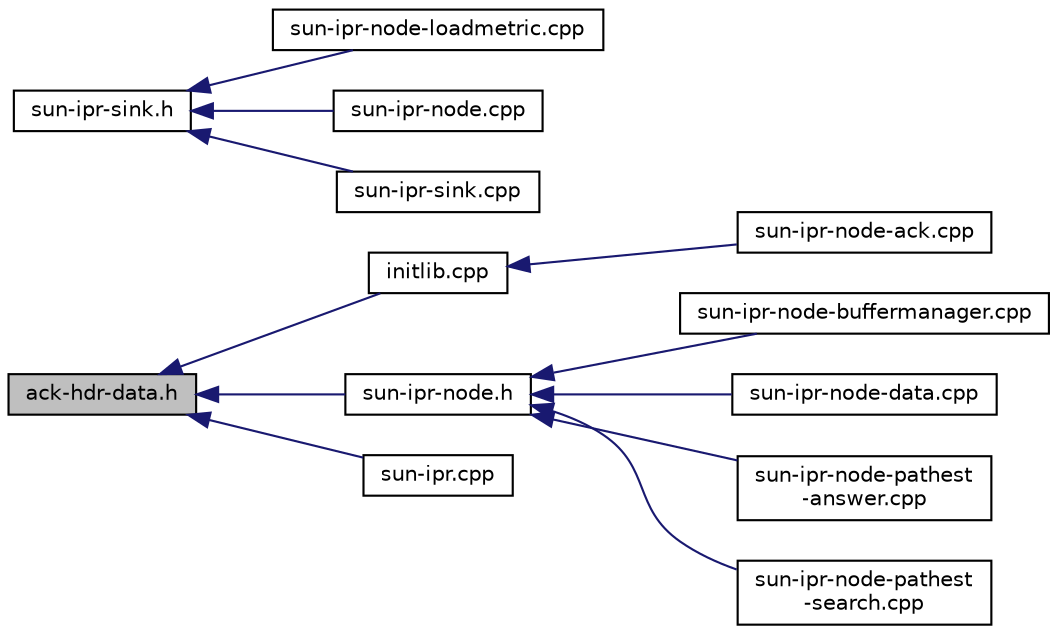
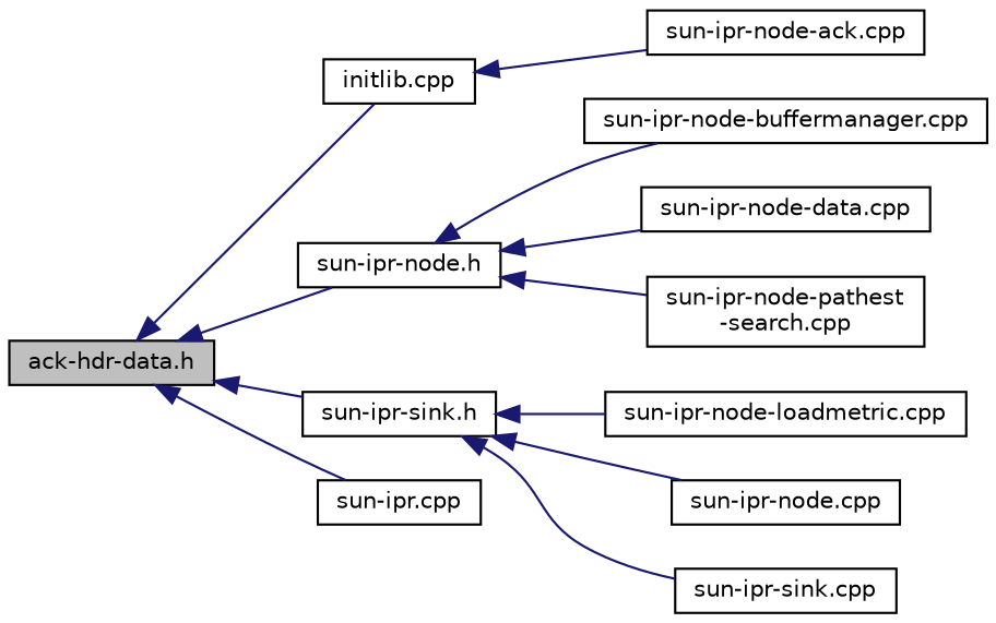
  digraph {
    rankdir=LR
    node [color=black fillcolor=white fontname=Helvetica fontsize=10 shape=record style=filled]
    edge [color=midnightblue dir=back fontname=Helvetica fontsize=10 labelfontname=Helvetica labelfontsize=10 style=solid]
    n1 [fillcolor=grey75 fontcolor=black height=0.2 label="ack-hdr-data.h" width=0.4]
    n2 [height=0.2 label="initlib.cpp" width=0.4]
    n3 [height=0.2 label="sun-ipr-node.h" width=0.4]
    n4 [height=0.2 label="sun-ipr-sink.h" width=0.4]
    n5 [height=0.2 label="sun-ipr.cpp" width=0.4]
    n6 [height=0.2 label="sun-ipr-node-ack.cpp" width=0.4]
    n7 [height=0.2 label="sun-ipr-node-buffermanager.cpp" width=0.4]
    n8 [height=0.2 label="sun-ipr-node-data.cpp" width=0.4]
-   n9 [height=0.2 label="sun-ipr-node-pathest\l-answer.cpp" width=0.4]
    n10 [height=0.2 label="sun-ipr-node-pathest\l-search.cpp" width=0.4]
    n11 [height=0.2 label="sun-ipr-node-loadmetric.cpp" width=0.4]
    n12 [height=0.2 label="sun-ipr-node.cpp" width=0.4]
    n13 [height=0.2 label="sun-ipr-sink.cpp" width=0.4]
    n1 -> n2
    n1 -> n3
+   n1 -> n4
    n1 -> n5
    n2 -> n6
    n3 -> n7
    n3 -> n8
-   n3 -> n9
    n3 -> n10
    n4 -> n11
    n4 -> n12
    n4 -> n13
  }
